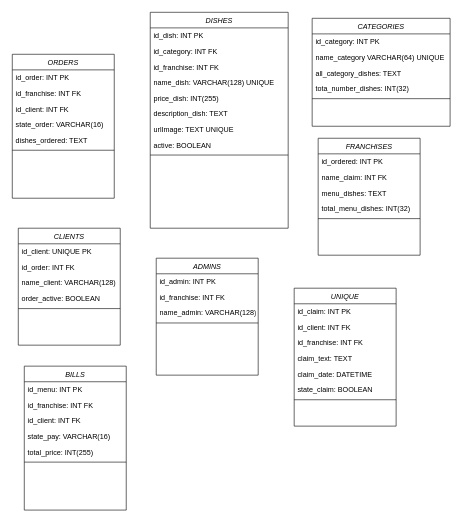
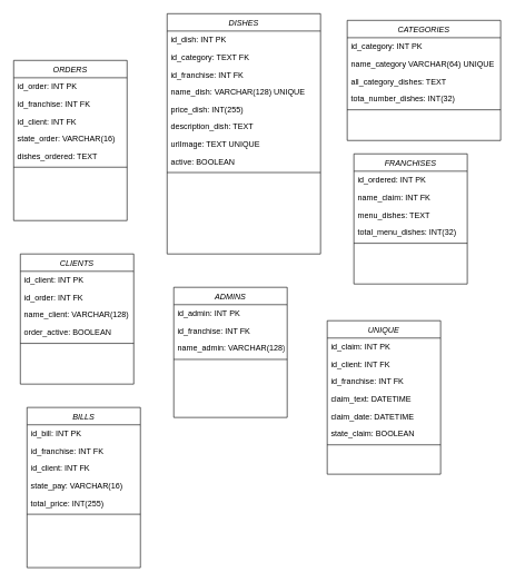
  <mxCell id="0" />
  <mxCell id="1" parent="0" />
  <mxCell id="2" value="DISHES" style="swimlane;fontStyle=2;align=center;verticalAlign=top;childLayout=stackLayout;horizontal=1;startSize=26;horizontalStack=0;resizeParent=1;resizeLast=0;collapsible=1;marginBottom=0;rounded=0;shadow=0;strokeWidth=1;" parent="1" vertex="1"><mxGeometry x="250" y="20" width="230" height="360" as="geometry"><mxRectangle x="230" y="140" width="160" height="26" as="alternateBounds" /></mxGeometry></mxCell>
  <mxCell id="3" value="id_dish: INT PK" style="text;align=left;verticalAlign=top;spacingLeft=4;spacingRight=4;overflow=hidden;rotatable=0;points=[[0,0.5],[1,0.5]];portConstraint=eastwest;" parent="2" vertex="1"><mxGeometry y="26" width="230" height="26" as="geometry" /></mxCell>
- <mxCell id="4" value="id_category: INT FK " style="text;align=left;verticalAlign=top;spacingLeft=4;spacingRight=4;overflow=hidden;rotatable=0;points=[[0,0.5],[1,0.5]];portConstraint=eastwest;" vertex="1" parent="2"><mxGeometry y="52" width="230" height="26" as="geometry" /></mxCell>
+ <mxCell id="4" value="id_category: TEXT FK " style="text;align=left;verticalAlign=top;spacingLeft=4;spacingRight=4;overflow=hidden;rotatable=0;points=[[0,0.5],[1,0.5]];portConstraint=eastwest;" vertex="1" parent="2"><mxGeometry y="52" width="230" height="26" as="geometry" /></mxCell>
  <mxCell id="5" value="id_franchise: INT FK" style="text;align=left;verticalAlign=top;spacingLeft=4;spacingRight=4;overflow=hidden;rotatable=0;points=[[0,0.5],[1,0.5]];portConstraint=eastwest;" vertex="1" parent="2"><mxGeometry y="78" width="230" height="26" as="geometry" /></mxCell>
  <mxCell id="6" value="name_dish: VARCHAR(128) UNIQUE" style="text;align=left;verticalAlign=top;spacingLeft=4;spacingRight=4;overflow=hidden;rotatable=0;points=[[0,0.5],[1,0.5]];portConstraint=eastwest;rounded=0;shadow=0;html=0;" parent="2" vertex="1"><mxGeometry y="104" width="230" height="26" as="geometry" /></mxCell>
  <mxCell id="7" value="price_dish: INT(255)" style="text;align=left;verticalAlign=top;spacingLeft=4;spacingRight=4;overflow=hidden;rotatable=0;points=[[0,0.5],[1,0.5]];portConstraint=eastwest;rounded=0;shadow=0;html=0;" parent="2" vertex="1"><mxGeometry y="130" width="230" height="26" as="geometry" /></mxCell>
  <mxCell id="8" value="description_dish: TEXT " style="text;align=left;verticalAlign=top;spacingLeft=4;spacingRight=4;overflow=hidden;rotatable=0;points=[[0,0.5],[1,0.5]];portConstraint=eastwest;" parent="2" vertex="1"><mxGeometry y="156" width="230" height="26" as="geometry" /></mxCell>
  <mxCell id="9" value="urlImage: TEXT UNIQUE" style="text;align=left;verticalAlign=top;spacingLeft=4;spacingRight=4;overflow=hidden;rotatable=0;points=[[0,0.5],[1,0.5]];portConstraint=eastwest;" vertex="1" parent="2"><mxGeometry y="182" width="230" height="26" as="geometry" /></mxCell>
  <mxCell id="10" value="active: BOOLEAN" style="text;align=left;verticalAlign=top;spacingLeft=4;spacingRight=4;overflow=hidden;rotatable=0;points=[[0,0.5],[1,0.5]];portConstraint=eastwest;" vertex="1" parent="2"><mxGeometry y="208" width="230" height="26" as="geometry" /></mxCell>
  <mxCell id="11" value="" style="line;html=1;strokeWidth=1;align=left;verticalAlign=middle;spacingTop=-1;spacingLeft=3;spacingRight=3;rotatable=0;labelPosition=right;points=[];portConstraint=eastwest;" parent="2" vertex="1"><mxGeometry y="234" width="230" height="8" as="geometry" /></mxCell>
  <mxCell id="12" value="ORDERS" style="swimlane;fontStyle=2;align=center;verticalAlign=top;childLayout=stackLayout;horizontal=1;startSize=26;horizontalStack=0;resizeParent=1;resizeLast=0;collapsible=1;marginBottom=0;rounded=0;shadow=0;strokeWidth=1;" vertex="1" parent="1"><mxGeometry x="20" y="90" width="170" height="240" as="geometry"><mxRectangle x="230" y="140" width="160" height="26" as="alternateBounds" /></mxGeometry></mxCell>
  <mxCell id="13" value="id_order: INT PK" style="text;align=left;verticalAlign=top;spacingLeft=4;spacingRight=4;overflow=hidden;rotatable=0;points=[[0,0.5],[1,0.5]];portConstraint=eastwest;" vertex="1" parent="12"><mxGeometry y="26" width="170" height="26" as="geometry" /></mxCell>
  <mxCell id="14" value="id_franchise: INT FK" style="text;align=left;verticalAlign=top;spacingLeft=4;spacingRight=4;overflow=hidden;rotatable=0;points=[[0,0.5],[1,0.5]];portConstraint=eastwest;" vertex="1" parent="12"><mxGeometry y="52" width="170" height="26" as="geometry" /></mxCell>
  <mxCell id="15" value="id_client: INT FK" style="text;align=left;verticalAlign=top;spacingLeft=4;spacingRight=4;overflow=hidden;rotatable=0;points=[[0,0.5],[1,0.5]];portConstraint=eastwest;" vertex="1" parent="12"><mxGeometry y="78" width="170" height="26" as="geometry" /></mxCell>
  <mxCell id="16" value="state_order: VARCHAR(16) " style="text;align=left;verticalAlign=top;spacingLeft=4;spacingRight=4;overflow=hidden;rotatable=0;points=[[0,0.5],[1,0.5]];portConstraint=eastwest;rounded=0;shadow=0;html=0;" vertex="1" parent="12"><mxGeometry y="104" width="170" height="26" as="geometry" /></mxCell>
  <mxCell id="17" value="dishes_ordered: TEXT" style="text;align=left;verticalAlign=top;spacingLeft=4;spacingRight=4;overflow=hidden;rotatable=0;points=[[0,0.5],[1,0.5]];portConstraint=eastwest;rounded=0;shadow=0;html=0;" vertex="1" parent="12"><mxGeometry y="130" width="170" height="26" as="geometry" /></mxCell>
  <mxCell id="18" value="" style="line;html=1;strokeWidth=1;align=left;verticalAlign=middle;spacingTop=-1;spacingLeft=3;spacingRight=3;rotatable=0;labelPosition=right;points=[];portConstraint=eastwest;" vertex="1" parent="12"><mxGeometry y="156" width="170" height="8" as="geometry" /></mxCell>
  <mxCell id="19" value="CATEGORIES" style="swimlane;fontStyle=2;align=center;verticalAlign=top;childLayout=stackLayout;horizontal=1;startSize=26;horizontalStack=0;resizeParent=1;resizeLast=0;collapsible=1;marginBottom=0;rounded=0;shadow=0;strokeWidth=1;" vertex="1" parent="1"><mxGeometry x="520" y="30" width="230" height="180" as="geometry"><mxRectangle x="230" y="140" width="160" height="26" as="alternateBounds" /></mxGeometry></mxCell>
  <mxCell id="20" value="id_category: INT PK" style="text;align=left;verticalAlign=top;spacingLeft=4;spacingRight=4;overflow=hidden;rotatable=0;points=[[0,0.5],[1,0.5]];portConstraint=eastwest;" vertex="1" parent="19"><mxGeometry y="26" width="230" height="26" as="geometry" /></mxCell>
  <mxCell id="21" value="name_category VARCHAR(64) UNIQUE" style="text;align=left;verticalAlign=top;spacingLeft=4;spacingRight=4;overflow=hidden;rotatable=0;points=[[0,0.5],[1,0.5]];portConstraint=eastwest;rounded=0;shadow=0;html=0;" vertex="1" parent="19"><mxGeometry y="52" width="230" height="26" as="geometry" /></mxCell>
  <mxCell id="22" value="all_category_dishes: TEXT" style="text;align=left;verticalAlign=top;spacingLeft=4;spacingRight=4;overflow=hidden;rotatable=0;points=[[0,0.5],[1,0.5]];portConstraint=eastwest;rounded=0;shadow=0;html=0;" vertex="1" parent="19"><mxGeometry y="78" width="230" height="26" as="geometry" /></mxCell>
  <mxCell id="23" value="tota_number_dishes: INT(32)" style="text;align=left;verticalAlign=top;spacingLeft=4;spacingRight=4;overflow=hidden;rotatable=0;points=[[0,0.5],[1,0.5]];portConstraint=eastwest;rounded=0;shadow=0;html=0;" vertex="1" parent="19"><mxGeometry y="104" width="230" height="26" as="geometry" /></mxCell>
  <mxCell id="24" value="" style="line;html=1;strokeWidth=1;align=left;verticalAlign=middle;spacingTop=-1;spacingLeft=3;spacingRight=3;rotatable=0;labelPosition=right;points=[];portConstraint=eastwest;" vertex="1" parent="19"><mxGeometry y="130" width="230" height="8" as="geometry" /></mxCell>
  <mxCell id="25" value="FRANCHISES" style="swimlane;fontStyle=2;align=center;verticalAlign=top;childLayout=stackLayout;horizontal=1;startSize=26;horizontalStack=0;resizeParent=1;resizeLast=0;collapsible=1;marginBottom=0;rounded=0;shadow=0;strokeWidth=1;" vertex="1" parent="1"><mxGeometry x="530" y="230" width="170" height="195" as="geometry"><mxRectangle x="230" y="140" width="160" height="26" as="alternateBounds" /></mxGeometry></mxCell>
  <mxCell id="26" value="id_ordered: INT PK" style="text;align=left;verticalAlign=top;spacingLeft=4;spacingRight=4;overflow=hidden;rotatable=0;points=[[0,0.5],[1,0.5]];portConstraint=eastwest;" vertex="1" parent="25"><mxGeometry y="26" width="170" height="26" as="geometry" /></mxCell>
  <mxCell id="27" value="name_claim: INT FK" style="text;align=left;verticalAlign=top;spacingLeft=4;spacingRight=4;overflow=hidden;rotatable=0;points=[[0,0.5],[1,0.5]];portConstraint=eastwest;" vertex="1" parent="25"><mxGeometry y="52" width="170" height="26" as="geometry" /></mxCell>
  <mxCell id="28" value="menu_dishes: TEXT " style="text;align=left;verticalAlign=top;spacingLeft=4;spacingRight=4;overflow=hidden;rotatable=0;points=[[0,0.5],[1,0.5]];portConstraint=eastwest;rounded=0;shadow=0;html=0;" vertex="1" parent="25"><mxGeometry y="78" width="170" height="26" as="geometry" /></mxCell>
  <mxCell id="29" value="total_menu_dishes: INT(32) " style="text;align=left;verticalAlign=top;spacingLeft=4;spacingRight=4;overflow=hidden;rotatable=0;points=[[0,0.5],[1,0.5]];portConstraint=eastwest;rounded=0;shadow=0;html=0;" vertex="1" parent="25"><mxGeometry y="104" width="170" height="26" as="geometry" /></mxCell>
  <mxCell id="30" value="" style="line;html=1;strokeWidth=1;align=left;verticalAlign=middle;spacingTop=-1;spacingLeft=3;spacingRight=3;rotatable=0;labelPosition=right;points=[];portConstraint=eastwest;" vertex="1" parent="25"><mxGeometry y="130" width="170" height="8" as="geometry" /></mxCell>
  <mxCell id="31" value="CLIENTS" style="swimlane;fontStyle=2;align=center;verticalAlign=top;childLayout=stackLayout;horizontal=1;startSize=26;horizontalStack=0;resizeParent=1;resizeLast=0;collapsible=1;marginBottom=0;rounded=0;shadow=0;strokeWidth=1;" vertex="1" parent="1"><mxGeometry x="30" y="380" width="170" height="195" as="geometry"><mxRectangle x="230" y="140" width="160" height="26" as="alternateBounds" /></mxGeometry></mxCell>
- <mxCell id="32" value="id_client: UNIQUE PK" style="text;align=left;verticalAlign=top;spacingLeft=4;spacingRight=4;overflow=hidden;rotatable=0;points=[[0,0.5],[1,0.5]];portConstraint=eastwest;" vertex="1" parent="31"><mxGeometry y="26" width="170" height="26" as="geometry" /></mxCell>
+ <mxCell id="32" value="id_client: INT PK" style="text;align=left;verticalAlign=top;spacingLeft=4;spacingRight=4;overflow=hidden;rotatable=0;points=[[0,0.5],[1,0.5]];portConstraint=eastwest;" vertex="1" parent="31"><mxGeometry y="26" width="170" height="26" as="geometry" /></mxCell>
  <mxCell id="33" value="id_order: INT FK" style="text;align=left;verticalAlign=top;spacingLeft=4;spacingRight=4;overflow=hidden;rotatable=0;points=[[0,0.5],[1,0.5]];portConstraint=eastwest;rounded=0;shadow=0;html=0;" vertex="1" parent="31"><mxGeometry y="52" width="170" height="26" as="geometry" /></mxCell>
  <mxCell id="34" value="name_client: VARCHAR(128)" style="text;align=left;verticalAlign=top;spacingLeft=4;spacingRight=4;overflow=hidden;rotatable=0;points=[[0,0.5],[1,0.5]];portConstraint=eastwest;" vertex="1" parent="31"><mxGeometry y="78" width="170" height="26" as="geometry" /></mxCell>
  <mxCell id="35" value="order_active: BOOLEAN" style="text;align=left;verticalAlign=top;spacingLeft=4;spacingRight=4;overflow=hidden;rotatable=0;points=[[0,0.5],[1,0.5]];portConstraint=eastwest;rounded=0;shadow=0;html=0;" vertex="1" parent="31"><mxGeometry y="104" width="170" height="26" as="geometry" /></mxCell>
  <mxCell id="36" value="" style="line;html=1;strokeWidth=1;align=left;verticalAlign=middle;spacingTop=-1;spacingLeft=3;spacingRight=3;rotatable=0;labelPosition=right;points=[];portConstraint=eastwest;" vertex="1" parent="31"><mxGeometry y="130" width="170" height="8" as="geometry" /></mxCell>
  <mxCell id="37" value="ADMINS" style="swimlane;fontStyle=2;align=center;verticalAlign=top;childLayout=stackLayout;horizontal=1;startSize=26;horizontalStack=0;resizeParent=1;resizeLast=0;collapsible=1;marginBottom=0;rounded=0;shadow=0;strokeWidth=1;" vertex="1" parent="1"><mxGeometry x="260" y="430" width="170" height="195" as="geometry"><mxRectangle x="230" y="140" width="160" height="26" as="alternateBounds" /></mxGeometry></mxCell>
  <mxCell id="38" value="id_admin: INT PK" style="text;align=left;verticalAlign=top;spacingLeft=4;spacingRight=4;overflow=hidden;rotatable=0;points=[[0,0.5],[1,0.5]];portConstraint=eastwest;" vertex="1" parent="37"><mxGeometry y="26" width="170" height="26" as="geometry" /></mxCell>
  <mxCell id="39" value="id_franchise: INT FK " style="text;align=left;verticalAlign=top;spacingLeft=4;spacingRight=4;overflow=hidden;rotatable=0;points=[[0,0.5],[1,0.5]];portConstraint=eastwest;rounded=0;shadow=0;html=0;" vertex="1" parent="37"><mxGeometry y="52" width="170" height="26" as="geometry" /></mxCell>
  <mxCell id="40" value="name_admin: VARCHAR(128)" style="text;align=left;verticalAlign=top;spacingLeft=4;spacingRight=4;overflow=hidden;rotatable=0;points=[[0,0.5],[1,0.5]];portConstraint=eastwest;" vertex="1" parent="37"><mxGeometry y="78" width="170" height="26" as="geometry" /></mxCell>
  <mxCell id="41" value="" style="line;html=1;strokeWidth=1;align=left;verticalAlign=middle;spacingTop=-1;spacingLeft=3;spacingRight=3;rotatable=0;labelPosition=right;points=[];portConstraint=eastwest;" vertex="1" parent="37"><mxGeometry y="104" width="170" height="8" as="geometry" /></mxCell>
  <mxCell id="42" value="UNIQUE" style="swimlane;fontStyle=2;align=center;verticalAlign=top;childLayout=stackLayout;horizontal=1;startSize=26;horizontalStack=0;resizeParent=1;resizeLast=0;collapsible=1;marginBottom=0;rounded=0;shadow=0;strokeWidth=1;" vertex="1" parent="1"><mxGeometry x="490" y="480" width="170" height="230" as="geometry"><mxRectangle x="230" y="140" width="160" height="26" as="alternateBounds" /></mxGeometry></mxCell>
  <mxCell id="43" value="id_claim: INT PK" style="text;align=left;verticalAlign=top;spacingLeft=4;spacingRight=4;overflow=hidden;rotatable=0;points=[[0,0.5],[1,0.5]];portConstraint=eastwest;" vertex="1" parent="42"><mxGeometry y="26" width="170" height="26" as="geometry" /></mxCell>
  <mxCell id="44" value="id_client: INT FK " style="text;align=left;verticalAlign=top;spacingLeft=4;spacingRight=4;overflow=hidden;rotatable=0;points=[[0,0.5],[1,0.5]];portConstraint=eastwest;rounded=0;shadow=0;html=0;" vertex="1" parent="42"><mxGeometry y="52" width="170" height="26" as="geometry" /></mxCell>
  <mxCell id="45" value="id_franchise: INT FK " style="text;align=left;verticalAlign=top;spacingLeft=4;spacingRight=4;overflow=hidden;rotatable=0;points=[[0,0.5],[1,0.5]];portConstraint=eastwest;rounded=0;shadow=0;html=0;" vertex="1" parent="42"><mxGeometry y="78" width="170" height="26" as="geometry" /></mxCell>
- <mxCell id="46" value="claim_text: TEXT" style="text;align=left;verticalAlign=top;spacingLeft=4;spacingRight=4;overflow=hidden;rotatable=0;points=[[0,0.5],[1,0.5]];portConstraint=eastwest;" vertex="1" parent="42"><mxGeometry y="104" width="170" height="26" as="geometry" /></mxCell>
+ <mxCell id="46" value="claim_text: DATETIME" style="text;align=left;verticalAlign=top;spacingLeft=4;spacingRight=4;overflow=hidden;rotatable=0;points=[[0,0.5],[1,0.5]];portConstraint=eastwest;" vertex="1" parent="42"><mxGeometry y="104" width="170" height="26" as="geometry" /></mxCell>
  <mxCell id="47" value="claim_date: DATETIME" style="text;align=left;verticalAlign=top;spacingLeft=4;spacingRight=4;overflow=hidden;rotatable=0;points=[[0,0.5],[1,0.5]];portConstraint=eastwest;" vertex="1" parent="42"><mxGeometry y="130" width="170" height="26" as="geometry" /></mxCell>
  <mxCell id="48" value="state_claim: BOOLEAN" style="text;align=left;verticalAlign=top;spacingLeft=4;spacingRight=4;overflow=hidden;rotatable=0;points=[[0,0.5],[1,0.5]];portConstraint=eastwest;" vertex="1" parent="42"><mxGeometry y="156" width="170" height="26" as="geometry" /></mxCell>
  <mxCell id="49" value="" style="line;html=1;strokeWidth=1;align=left;verticalAlign=middle;spacingTop=-1;spacingLeft=3;spacingRight=3;rotatable=0;labelPosition=right;points=[];portConstraint=eastwest;" vertex="1" parent="42"><mxGeometry y="182" width="170" height="8" as="geometry" /></mxCell>
  <mxCell id="50" value="BILLS" style="swimlane;fontStyle=2;align=center;verticalAlign=top;childLayout=stackLayout;horizontal=1;startSize=26;horizontalStack=0;resizeParent=1;resizeLast=0;collapsible=1;marginBottom=0;rounded=0;shadow=0;strokeWidth=1;" vertex="1" parent="1"><mxGeometry x="40" y="610" width="170" height="240" as="geometry"><mxRectangle x="230" y="140" width="160" height="26" as="alternateBounds" /></mxGeometry></mxCell>
- <mxCell id="51" value="id_menu: INT PK" style="text;align=left;verticalAlign=top;spacingLeft=4;spacingRight=4;overflow=hidden;rotatable=0;points=[[0,0.5],[1,0.5]];portConstraint=eastwest;" vertex="1" parent="50"><mxGeometry y="26" width="170" height="26" as="geometry" /></mxCell>
+ <mxCell id="51" value="id_bill: INT PK" style="text;align=left;verticalAlign=top;spacingLeft=4;spacingRight=4;overflow=hidden;rotatable=0;points=[[0,0.5],[1,0.5]];portConstraint=eastwest;" vertex="1" parent="50"><mxGeometry y="26" width="170" height="26" as="geometry" /></mxCell>
  <mxCell id="52" value="id_franchise: INT FK" style="text;align=left;verticalAlign=top;spacingLeft=4;spacingRight=4;overflow=hidden;rotatable=0;points=[[0,0.5],[1,0.5]];portConstraint=eastwest;" vertex="1" parent="50"><mxGeometry y="52" width="170" height="26" as="geometry" /></mxCell>
  <mxCell id="53" value="id_client: INT FK" style="text;align=left;verticalAlign=top;spacingLeft=4;spacingRight=4;overflow=hidden;rotatable=0;points=[[0,0.5],[1,0.5]];portConstraint=eastwest;" vertex="1" parent="50"><mxGeometry y="78" width="170" height="26" as="geometry" /></mxCell>
  <mxCell id="54" value="state_pay: VARCHAR(16) " style="text;align=left;verticalAlign=top;spacingLeft=4;spacingRight=4;overflow=hidden;rotatable=0;points=[[0,0.5],[1,0.5]];portConstraint=eastwest;rounded=0;shadow=0;html=0;" vertex="1" parent="50"><mxGeometry y="104" width="170" height="26" as="geometry" /></mxCell>
  <mxCell id="55" value="total_price: INT(255)" style="text;align=left;verticalAlign=top;spacingLeft=4;spacingRight=4;overflow=hidden;rotatable=0;points=[[0,0.5],[1,0.5]];portConstraint=eastwest;rounded=0;shadow=0;html=0;" vertex="1" parent="50"><mxGeometry y="130" width="170" height="26" as="geometry" /></mxCell>
  <mxCell id="56" value="" style="line;html=1;strokeWidth=1;align=left;verticalAlign=middle;spacingTop=-1;spacingLeft=3;spacingRight=3;rotatable=0;labelPosition=right;points=[];portConstraint=eastwest;" vertex="1" parent="50"><mxGeometry y="156" width="170" height="8" as="geometry" /></mxCell>
